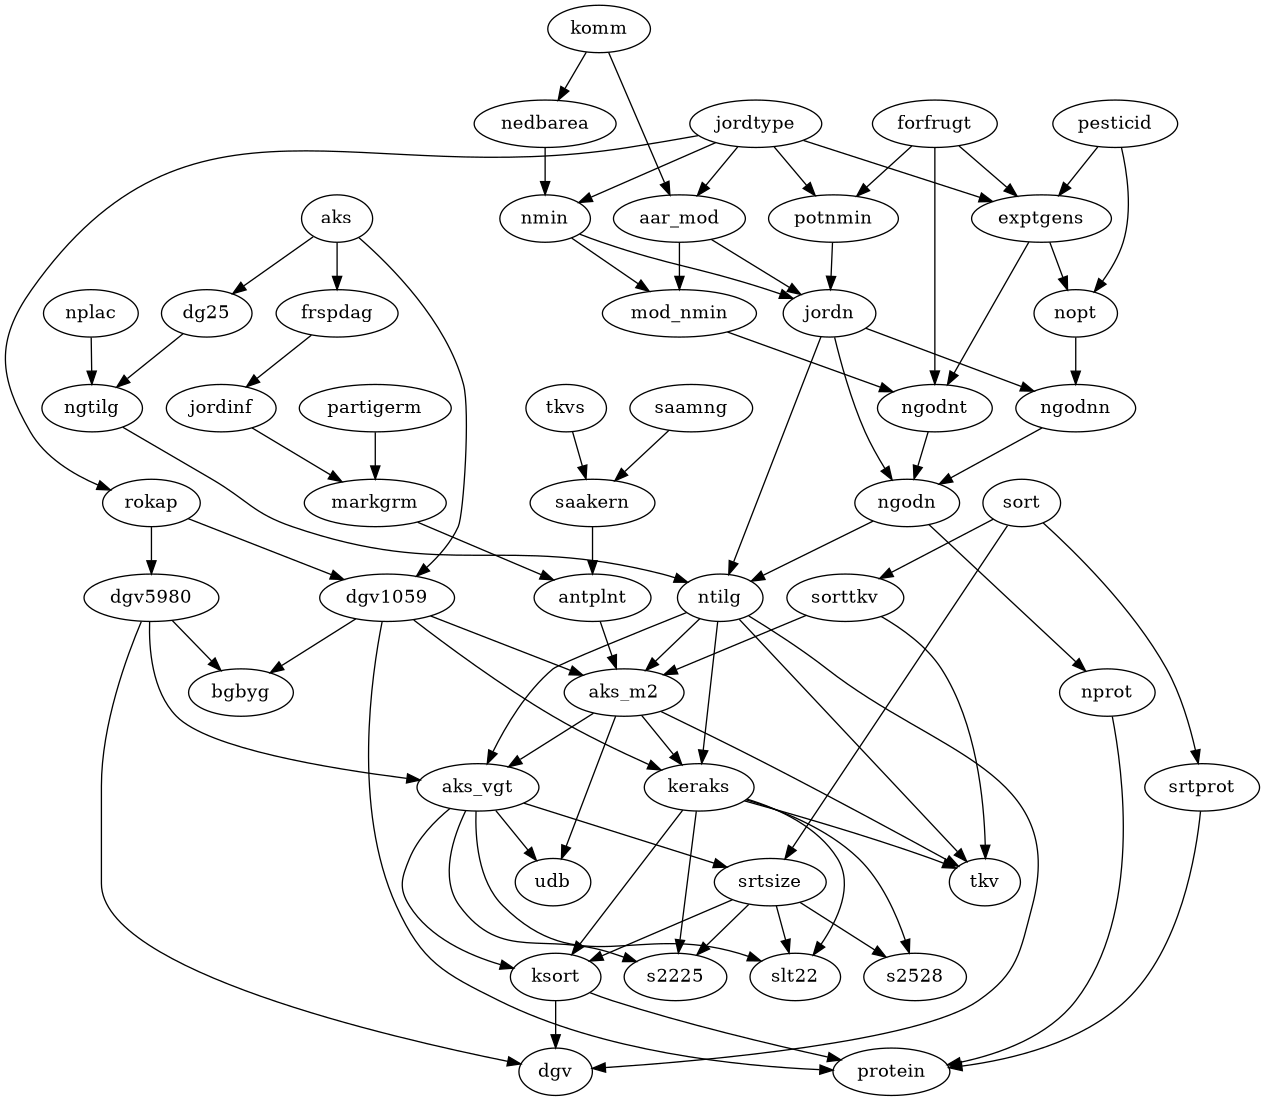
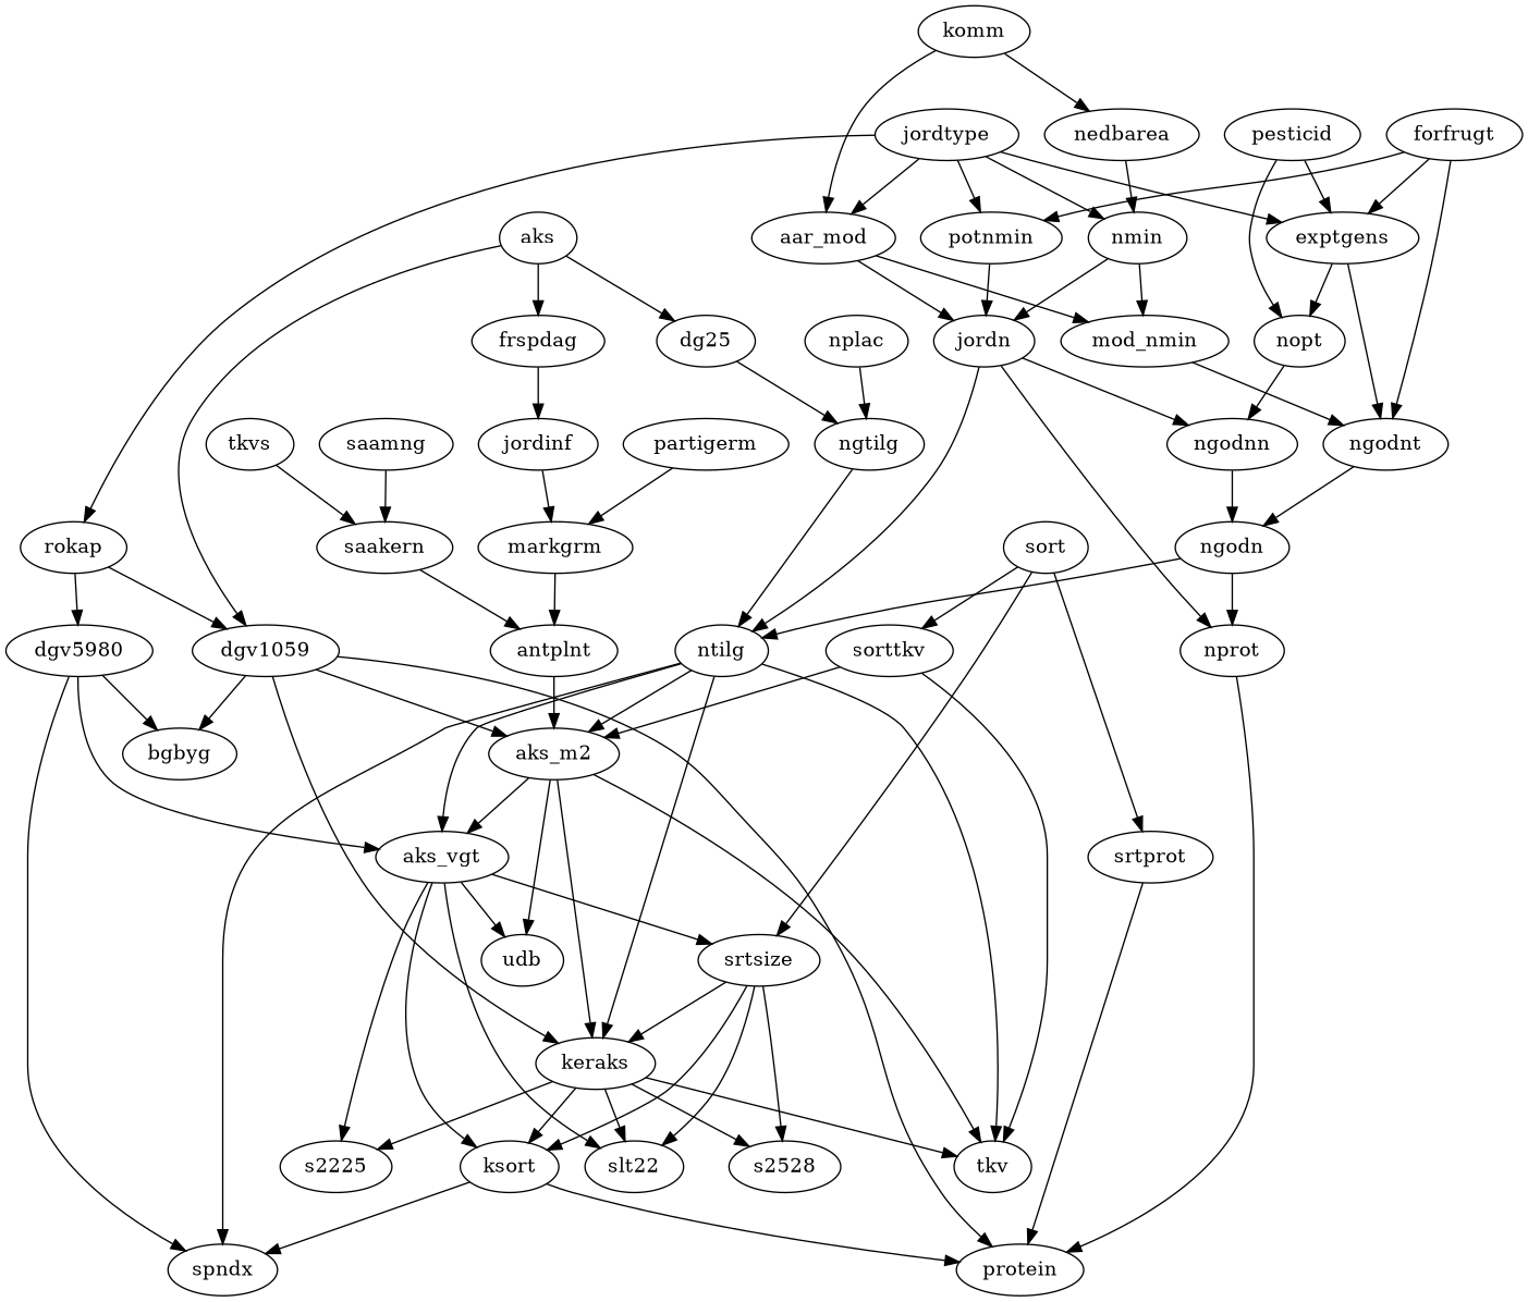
  strict digraph {
    dg25
    ngtilg
    ntilg
    tkvs
    saakern
    antplnt
    ngodnn
    ngodn
    nprot
    markgrm
    aks_m2
    nedbarea
    nmin
    jordn
    mod_nmin
    keraks
    slt22
    s2528
    tkv
    ksort
    s2225
    protein
-   spndx [label=dgv]
+   spndx
    aks_vgt
    ngodnt
    srtprot
    frspdag
    jordinf
    saamng
    n30 [label=aks]
    dgv1059
    bgbyg
    dgv5980
    udb
    srtsize
    forfrugt
    exptgens
    potnmin
    nopt
    pesticid
    sort
    sorttkv
    komm
    aar_mod
    rokap
    nplac
    partigerm
    jordtype
    dg25 -> ngtilg
    ngtilg -> ntilg
    ntilg -> aks_m2
    ntilg -> keraks
    ntilg -> tkv
    ntilg -> spndx
    ntilg -> aks_vgt
    tkvs -> saakern
    saakern -> antplnt
    antplnt -> aks_m2
    ngodnn -> ngodn
    ngodn -> ntilg
    ngodn -> nprot
    nprot -> protein
    markgrm -> antplnt
    aks_m2 -> keraks
    aks_m2 -> tkv
    aks_m2 -> aks_vgt
    aks_m2 -> udb
    nedbarea -> nmin
    nmin -> jordn
    nmin -> mod_nmin
    jordn -> ntilg
    jordn -> ngodnn
-   jordn -> ngodn
+   jordn -> nprot
    mod_nmin -> ngodnt
    keraks -> slt22
    keraks -> s2528
    keraks -> tkv
    keraks -> ksort
    keraks -> s2225
    ksort -> protein
    ksort -> spndx
    aks_vgt -> slt22
    aks_vgt -> ksort
    aks_vgt -> s2225
    aks_vgt -> udb
    aks_vgt -> srtsize
    ngodnt -> ngodn
    srtprot -> protein
    frspdag -> jordinf
    jordinf -> markgrm
    saamng -> saakern
    n30 -> dg25
    n30 -> frspdag
    n30 -> dgv1059
    dgv1059 -> aks_m2
    dgv1059 -> keraks
    dgv1059 -> protein
    dgv1059 -> bgbyg
    dgv5980 -> spndx
    dgv5980 -> aks_vgt
    dgv5980 -> bgbyg
    srtsize -> slt22
    srtsize -> s2528
    srtsize -> ksort
-   srtsize -> s2225
+   srtsize -> keraks
    forfrugt -> ngodnt
    forfrugt -> exptgens
    forfrugt -> potnmin
    exptgens -> ngodnt
    exptgens -> nopt
    potnmin -> jordn
    nopt -> ngodnn
    pesticid -> exptgens
    pesticid -> nopt
    sort -> srtprot
    sort -> srtsize
    sort -> sorttkv
    sorttkv -> aks_m2
    sorttkv -> tkv
    komm -> nedbarea
    komm -> aar_mod
    aar_mod -> jordn
    aar_mod -> mod_nmin
    rokap -> dgv1059
    rokap -> dgv5980
    nplac -> ngtilg
    partigerm -> markgrm
    jordtype -> nmin
    jordtype -> exptgens
    jordtype -> potnmin
    jordtype -> aar_mod
    jordtype -> rokap
  }
